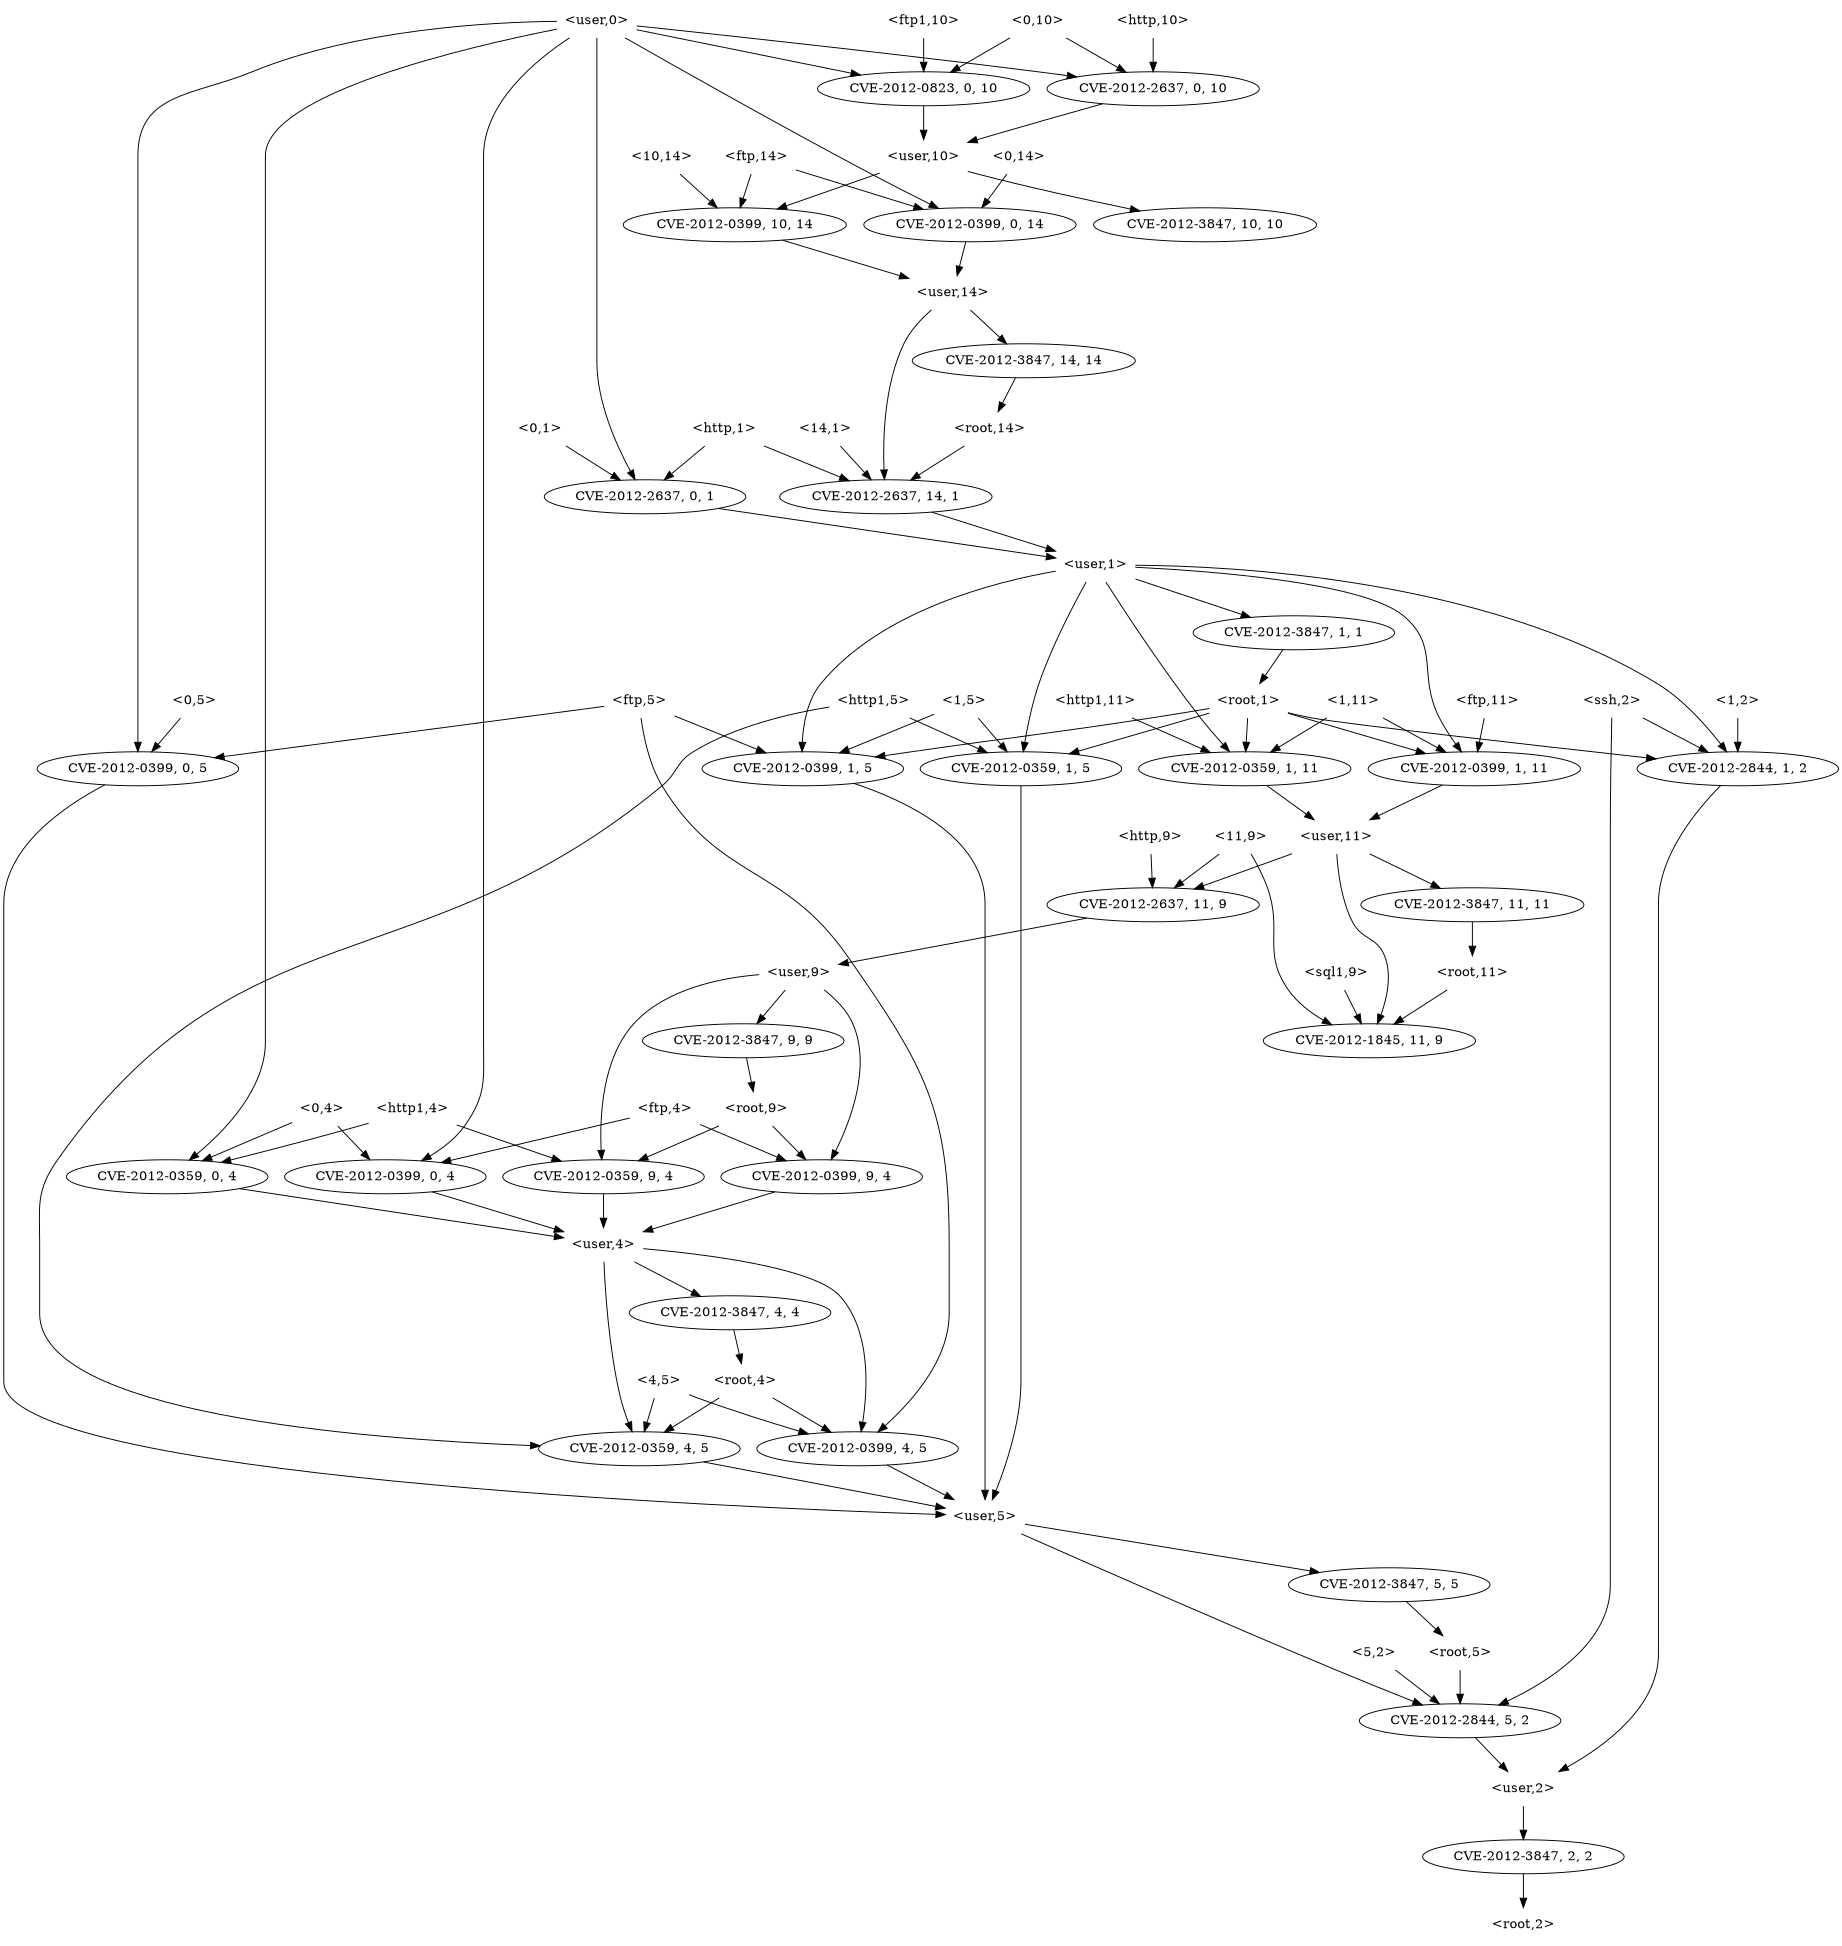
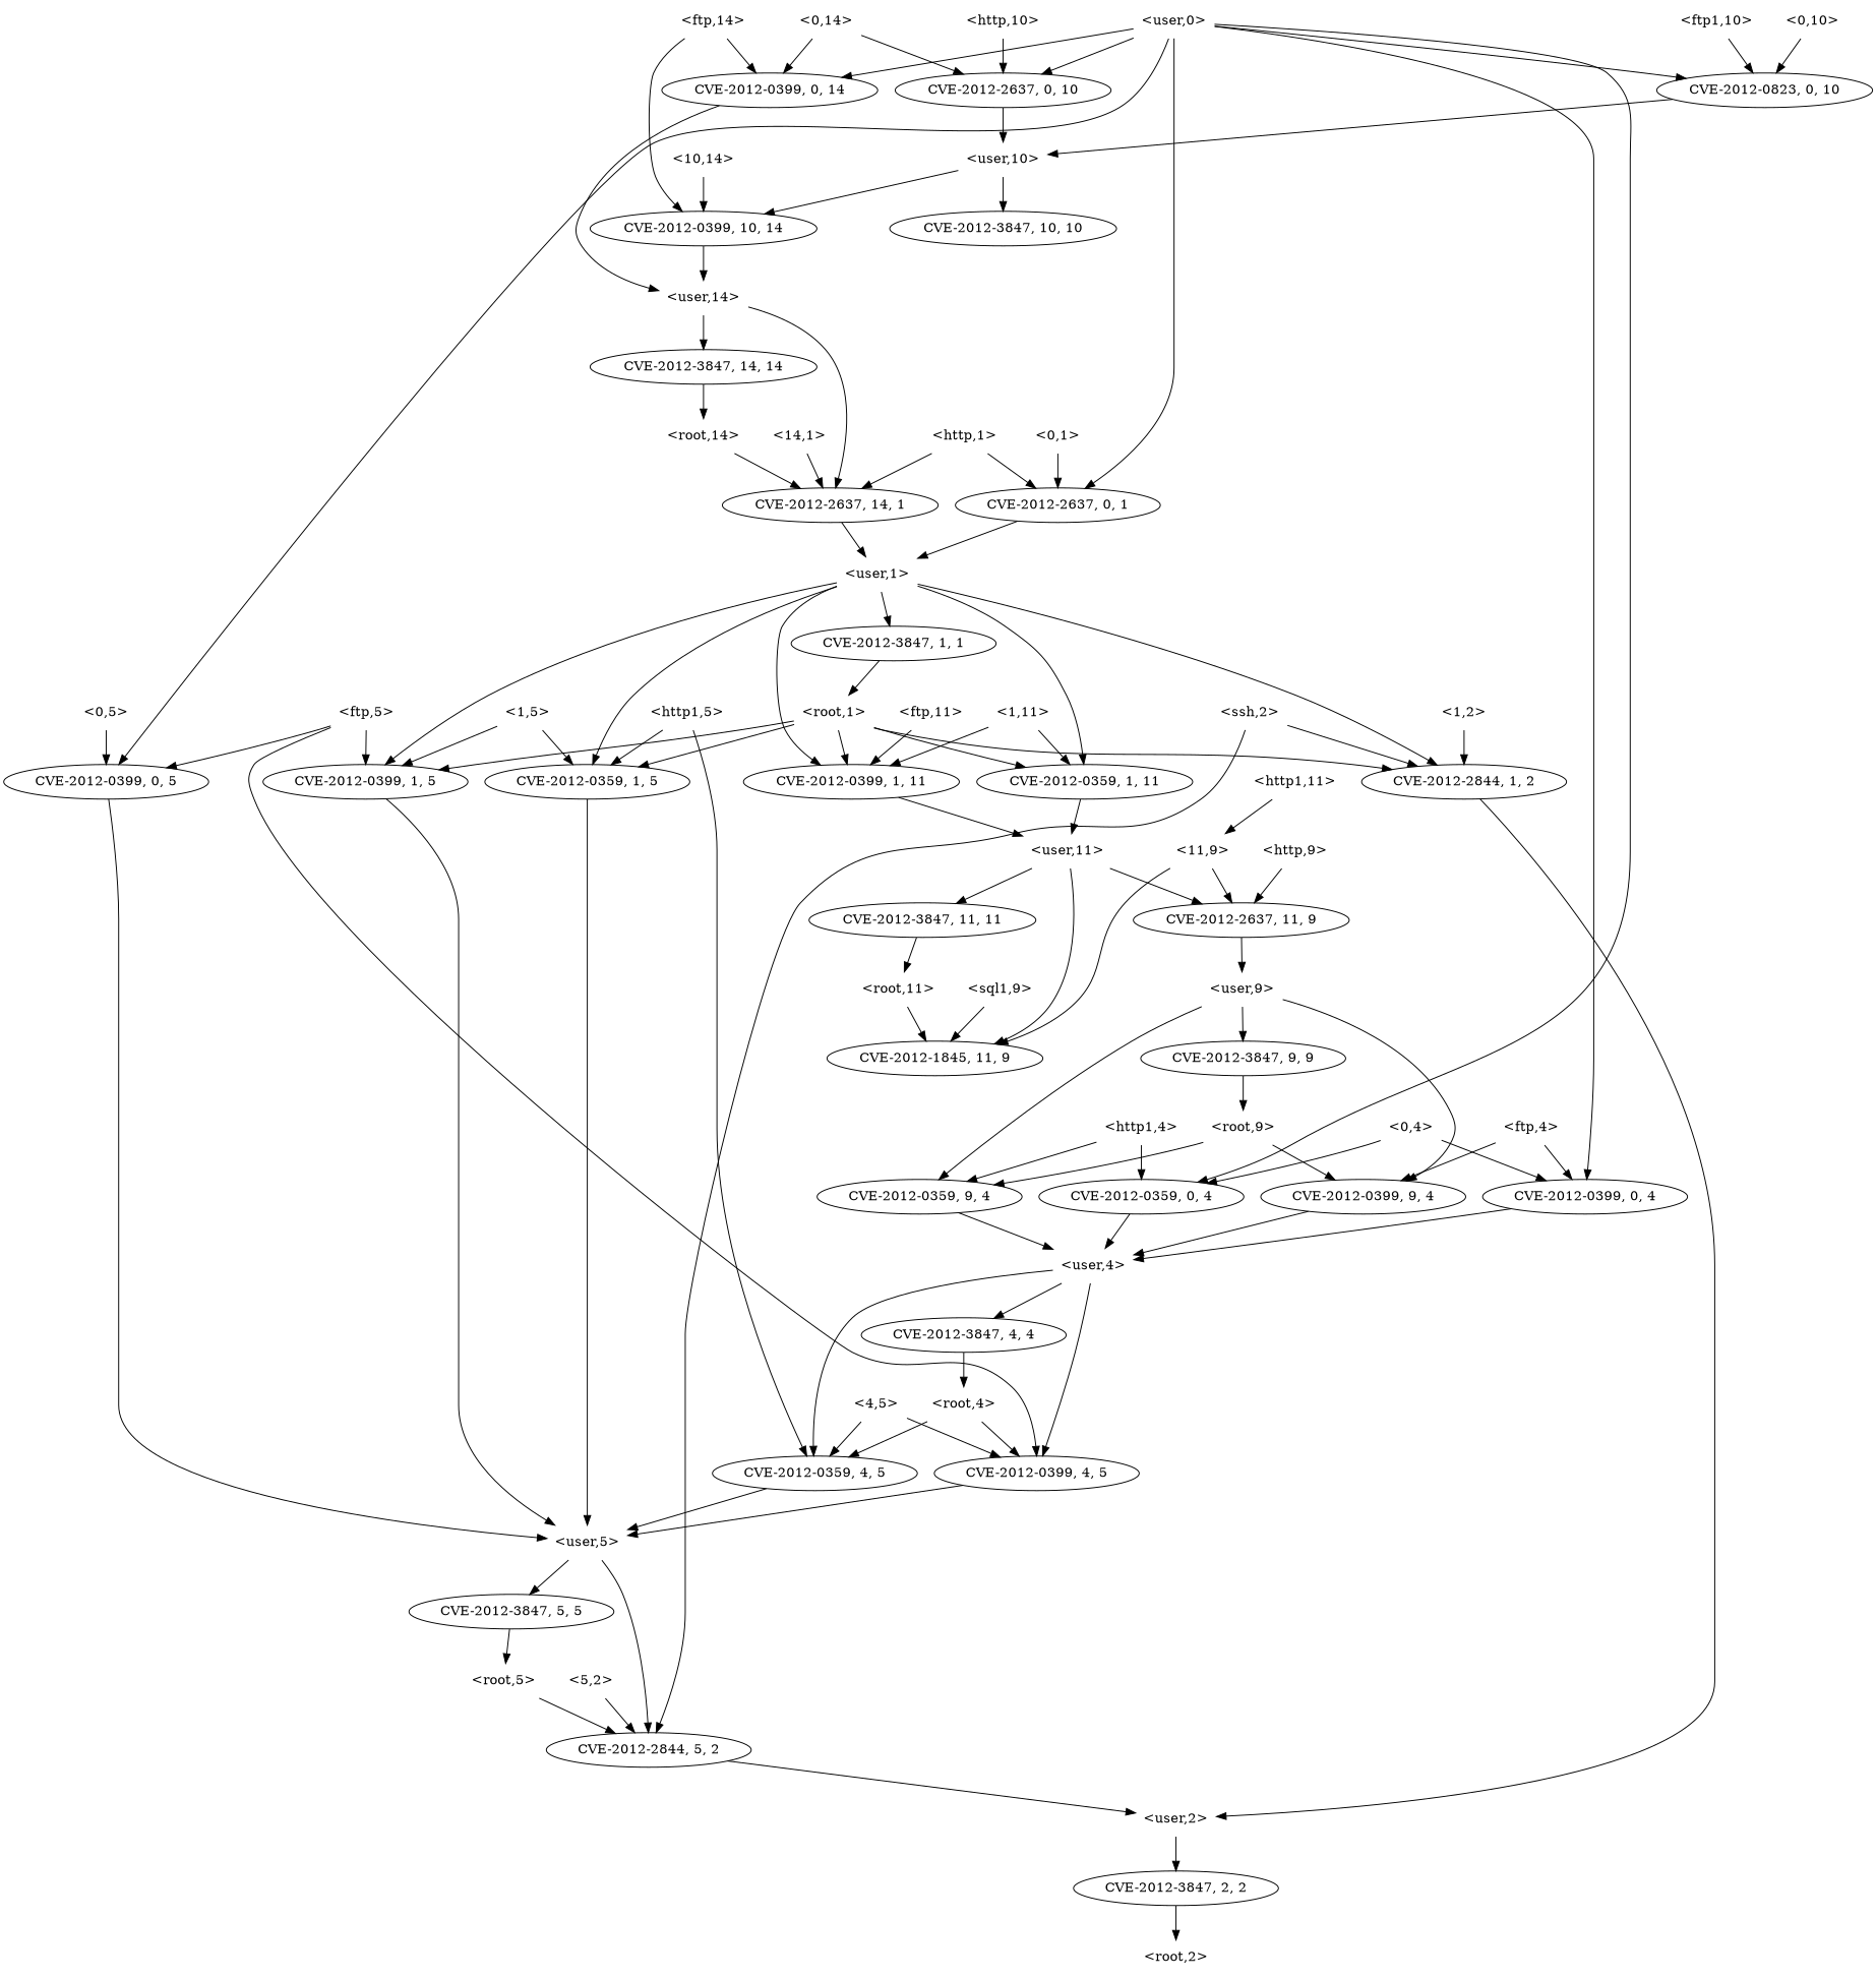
  strict digraph {
    node [shape=plaintext]
    n1 [height=0.5 label=<CVE-2012-0399, 9, 4> width=2.4499 shape=""]
    "<user,4>" [height=0.5 width=0.91667]
    n3 [height=0.5 label=<CVE-2012-0359, 4, 5> width=2.4499 shape=""]
    n4 [height=0.5 label=<CVE-2012-0399, 4, 5> width=2.4499 shape=""]
    n5 [height=0.5 label=<CVE-2012-3847, 4, 4> width=2.4499 shape=""]
    "<user,5>" [height=0.5 width=0.91667]
    "<root,4>" [height=0.5 width=0.89583]
    n8 [height=0.5 label=<CVE-2012-2844, 5, 2> width=2.4499 shape=""]
    n9 [height=0.5 label=<CVE-2012-3847, 5, 5> width=2.4499 shape=""]
    "<10,14>" [height=0.5 width=0.88889]
    n11 [height=0.5 label=<CVE-2012-0399, 10, 14> width=2.7013 shape=""]
    "<user,14>" [height=0.5 width=1.0069]
    n13 [height=0.5 label=<CVE-2012-2637, 14, 1> width=2.5686 shape=""]
    n14 [height=0.5 label=<CVE-2012-3847, 14, 14> width=2.7013 shape=""]
    "<user,1>" [height=0.5 width=0.91667]
    "<root,14>" [height=0.5 width=1]
    "<0,5>" [height=0.5 width=0.75]
    n18 [height=0.5 label=<CVE-2012-0399, 0, 5> width=2.4499 shape=""]
    "<user,2>" [height=0.5 width=0.91667]
    "<root,5>" [height=0.5 width=0.89583]
    n21 [height=0.5 label=<CVE-2012-0399, 0, 14> width=2.5686 shape=""]
    n22 [height=0.5 label=<CVE-2012-0359, 1, 11> width=2.5686 shape=""]
    n23 [height=0.5 label=<CVE-2012-0359, 1, 5> width=2.4499 shape=""]
    n24 [height=0.5 label=<CVE-2012-0399, 1, 11> width=2.5686 shape=""]
    n25 [height=0.5 label=<CVE-2012-0399, 1, 5> width=2.4499 shape=""]
    n26 [height=0.5 label=<CVE-2012-2844, 1, 2> width=2.4499 shape=""]
    n27 [height=0.5 label=<CVE-2012-3847, 1, 1> width=2.4499 shape=""]
    n28 [height=0.5 label=<CVE-2012-3847, 2, 2> width=2.4499 shape=""]
    "<root,2>" [height=0.5 width=0.89583]
    "<0,1>" [height=0.5 width=0.75]
    n31 [height=0.5 label=<CVE-2012-2637, 0, 1> width=2.4499 shape=""]
    "<user,11>" [height=0.5 width=1.0069]
    "<root,1>" [height=0.5 width=0.89583]
    n34 [height=0.5 label=<CVE-2012-2637, 11, 9> width=2.5686 shape=""]
    "<user,9>" [height=0.5 width=0.91667]
    n36 [height=0.5 label=<CVE-2012-3847, 9, 9> width=2.4499 shape=""]
    n37 [height=0.5 label=<CVE-2012-0359, 9, 4> width=2.4499 shape=""]
    "<root,9>" [height=0.5 width=0.89583]
    "<http,1>" [height=0.5 width=0.89583]
    "<http1,11>" [height=0.5 width=1.0833]
    n41 [height=0.5 label=<CVE-2012-1845, 11, 9> width=2.5686 shape=""]
    n42 [height=0.5 label=<CVE-2012-3847, 11, 11> width=2.7013 shape=""]
    "<root,11>" [height=0.5 width=1]
    "<http1,5>" [height=0.5 width=0.97917]
    "<http,9>" [height=0.5 width=0.89583]
    "<ftp,11>" [height=0.5 width=0.89583]
    n47 [height=0.5 label=<CVE-2012-2637, 0, 10> width=2.5686 shape=""]
    "<user,10>" [height=0.5 width=1.0069]
    n49 [height=0.5 label=<CVE-2012-3847, 10, 10> width=2.7013 shape=""]
    "<ftp1,10>" [height=0.5 width=1]
    n51 [height=0.5 label=<CVE-2012-0823, 0, 10> width=2.5686 shape=""]
    n52 [height=0.5 label=<CVE-2012-0399, 0, 4> width=2.4499 shape=""]
    "<0,14>" [height=0.5 width=0.78472]
    "<1,5>" [height=0.5 width=0.75]
    "<ssh,2>" [height=0.5 width=0.84028]
    "<5,2>" [height=0.5 width=0.75]
    "<0,4>" [height=0.5 width=0.75]
    n58 [height=0.5 label=<CVE-2012-0359, 0, 4> width=2.4499 shape=""]
    "<11,9>" [height=0.5 width=0.78472]
    "<14,1>" [height=0.5 width=0.78472]
    "<http1,4>" [height=0.5 width=0.97917]
    "<ftp,4>" [height=0.5 width=0.8125]
    "<http,10>" [height=0.5 width=0.97917]
    "<ftp,14>" [height=0.5 width=0.89583]
    "<ftp,5>" [height=0.5 width=0.8125]
    "<user,0>" [height=0.5 width=0.91667]
    "<4,5>" [height=0.5 width=0.75]
    "<1,2>" [height=0.5 width=0.75]
    "<0,10>" [height=0.5 width=0.78472]
    "<1,11>" [height=0.5 width=0.78472]
    "<sql1,9>" [height=0.5 width=0.91667]
    n1 -> "<user,4>"
    "<user,4>" -> n3
    "<user,4>" -> n4
    "<user,4>" -> n5
    n3 -> "<user,5>"
    n4 -> "<user,5>"
    n5 -> "<root,4>"
    "<user,5>" -> n8
    "<user,5>" -> n9
    "<root,4>" -> n3
    "<root,4>" -> n4
    n8 -> "<user,2>"
    n9 -> "<root,5>"
    "<10,14>" -> n11
    n11 -> "<user,14>"
    "<user,14>" -> n13
    "<user,14>" -> n14
    n13 -> "<user,1>"
    n14 -> "<root,14>"
    "<user,1>" -> n22
    "<user,1>" -> n23
    "<user,1>" -> n24
    "<user,1>" -> n25
    "<user,1>" -> n26
    "<user,1>" -> n27
    "<root,14>" -> n13
    "<0,5>" -> n18
    n18 -> "<user,5>"
    "<user,2>" -> n28
    "<root,5>" -> n8
    n21 -> "<user,14>"
    n22 -> "<user,11>"
    n23 -> "<user,5>"
    n24 -> "<user,11>"
    n25 -> "<user,5>"
    n26 -> "<user,2>"
    n27 -> "<root,1>"
    n28 -> "<root,2>"
    "<0,1>" -> n31
    n31 -> "<user,1>"
    "<user,11>" -> n34
    "<user,11>" -> n41
    "<user,11>" -> n42
    "<root,1>" -> n22
    "<root,1>" -> n23
    "<root,1>" -> n24
    "<root,1>" -> n25
    "<root,1>" -> n26
    n34 -> "<user,9>"
    "<user,9>" -> n1
    "<user,9>" -> n36
    "<user,9>" -> n37
    n36 -> "<root,9>"
    n37 -> "<user,4>"
    "<root,9>" -> n1
    "<root,9>" -> n37
    "<http,1>" -> n13
    "<http,1>" -> n31
-   "<http1,11>" -> n22
+   "<http1,11>" -> "<11,9>"
    n42 -> "<root,11>"
    "<root,11>" -> n41
    "<http1,5>" -> n3
    "<http1,5>" -> n23
    "<http,9>" -> n34
    "<ftp,11>" -> n24
    n47 -> "<user,10>"
    "<user,10>" -> n11
    "<user,10>" -> n49
    "<ftp1,10>" -> n51
    n51 -> "<user,10>"
    n52 -> "<user,4>"
    "<0,14>" -> n21
    "<1,5>" -> n23
    "<1,5>" -> n25
    "<ssh,2>" -> n8
    "<ssh,2>" -> n26
    "<5,2>" -> n8
    "<0,4>" -> n52
    "<0,4>" -> n58
    n58 -> "<user,4>"
    "<11,9>" -> n34
    "<11,9>" -> n41
    "<14,1>" -> n13
    "<http1,4>" -> n37
    "<http1,4>" -> n58
    "<ftp,4>" -> n1
    "<ftp,4>" -> n52
    "<http,10>" -> n47
    "<ftp,14>" -> n11
    "<ftp,14>" -> n21
    "<ftp,5>" -> n4
    "<ftp,5>" -> n18
    "<ftp,5>" -> n25
    "<user,0>" -> n18
    "<user,0>" -> n21
    "<user,0>" -> n31
    "<user,0>" -> n47
    "<user,0>" -> n51
    "<user,0>" -> n52
    "<user,0>" -> n58
    "<4,5>" -> n3
    "<4,5>" -> n4
    "<1,2>" -> n26
-   "<0,10>" -> n47
+   "<0,14>" -> n47
    "<0,10>" -> n51
    "<1,11>" -> n22
    "<1,11>" -> n24
    "<sql1,9>" -> n41
  }
